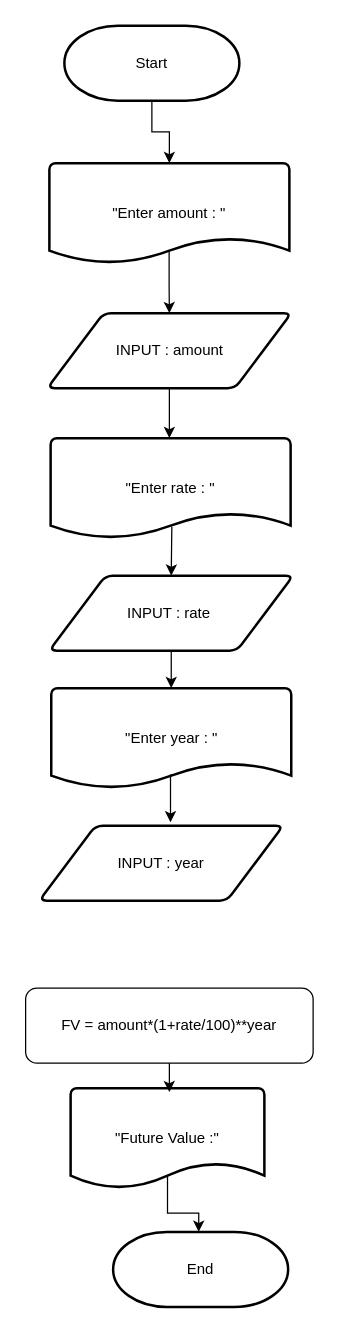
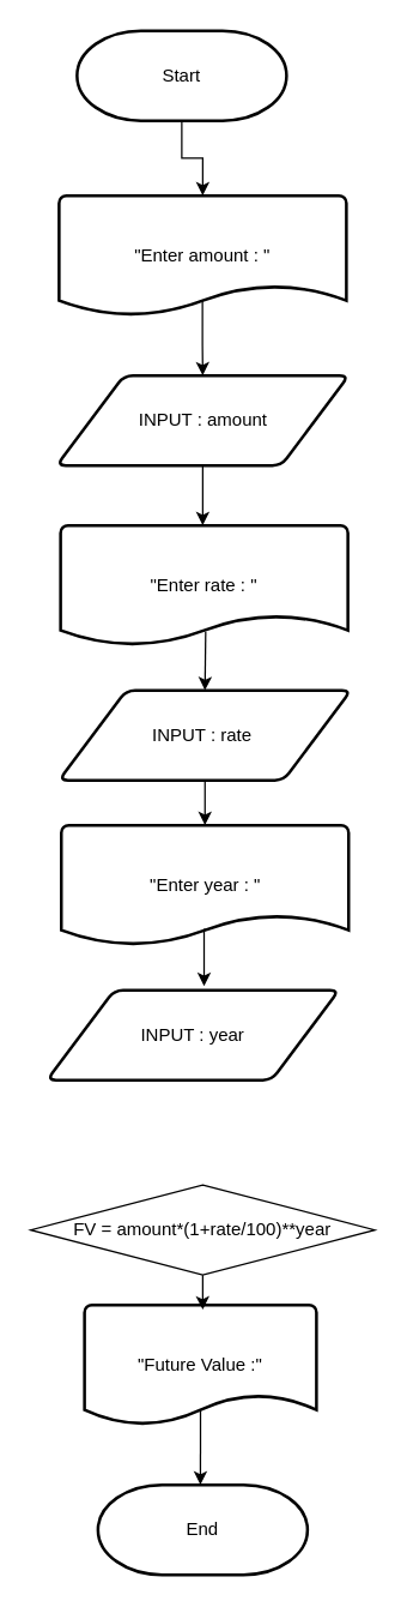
  <mxCell id="0" />
  <mxCell id="1" parent="0" />
  <mxCell id="2" value="Start" style="strokeWidth=2;html=1;shape=mxgraph.flowchart.terminator;whiteSpace=wrap;" parent="1" vertex="1"><mxGeometry x="51" y="20" width="140" height="60" as="geometry" /></mxCell>
  <mxCell id="3" style="edgeStyle=orthogonalEdgeStyle;rounded=0;orthogonalLoop=1;jettySize=auto;html=1;entryX=0.5;entryY=0;entryDx=0;entryDy=0;exitX=0.499;exitY=0.877;exitDx=0;exitDy=0;exitPerimeter=0;" parent="1" source="4" target="6" edge="1"><mxGeometry relative="1" as="geometry" /></mxCell>
  <mxCell id="4" value="&quot;Enter amount : &quot;" style="strokeWidth=2;html=1;shape=mxgraph.flowchart.document2;whiteSpace=wrap;size=0.25;" parent="1" vertex="1"><mxGeometry x="39" y="130" width="192" height="80" as="geometry" /></mxCell>
  <mxCell id="5" style="edgeStyle=orthogonalEdgeStyle;rounded=0;orthogonalLoop=1;jettySize=auto;html=1;exitX=0.5;exitY=1;exitDx=0;exitDy=0;exitPerimeter=0;entryX=0.5;entryY=0;entryDx=0;entryDy=0;entryPerimeter=0;" parent="1" source="2" target="4" edge="1"><mxGeometry relative="1" as="geometry" /></mxCell>
  <mxCell id="6" value="INPUT : amount" style="shape=parallelogram;html=1;strokeWidth=2;perimeter=parallelogramPerimeter;whiteSpace=wrap;rounded=1;arcSize=12;size=0.23;" parent="1" vertex="1"><mxGeometry x="37.5" y="250" width="195" height="60" as="geometry" /></mxCell>
- <mxCell id="7" value="End" style="strokeWidth=2;html=1;shape=mxgraph.flowchart.terminator;whiteSpace=wrap;" parent="1" vertex="1"><mxGeometry x="90" y="985" width="140" height="60" as="geometry" /></mxCell>
+ <mxCell id="7" value="End" style="strokeWidth=2;html=1;shape=mxgraph.flowchart.terminator;whiteSpace=wrap;" parent="1" vertex="1"><mxGeometry x="65" y="990" width="140" height="60" as="geometry" /></mxCell>
  <mxCell id="8" value="&quot;Future Value :&quot;" style="strokeWidth=2;html=1;shape=mxgraph.flowchart.document2;whiteSpace=wrap;size=0.25;" parent="1" vertex="1"><mxGeometry x="56" y="870" width="155" height="80" as="geometry" /></mxCell>
  <mxCell id="9" style="edgeStyle=orthogonalEdgeStyle;rounded=0;orthogonalLoop=1;jettySize=auto;html=1;entryX=0.5;entryY=0;entryDx=0;entryDy=0;entryPerimeter=0;" parent="1" source="6" edge="1"><mxGeometry relative="1" as="geometry"><mxPoint x="135" y="350" as="targetPoint" /></mxGeometry></mxCell>
  <mxCell id="10" style="edgeStyle=orthogonalEdgeStyle;rounded=0;orthogonalLoop=1;jettySize=auto;html=1;entryX=0.489;entryY=0;entryDx=0;entryDy=0;entryPerimeter=0;exitX=0.5;exitY=0.875;exitDx=0;exitDy=0;exitPerimeter=0;" parent="1" source="8" target="7" edge="1"><mxGeometry relative="1" as="geometry" /></mxCell>
  <mxCell id="11" style="edgeStyle=orthogonalEdgeStyle;rounded=0;orthogonalLoop=1;jettySize=auto;html=1;entryX=0.5;entryY=0;entryDx=0;entryDy=0;exitX=0.505;exitY=0.885;exitDx=0;exitDy=0;exitPerimeter=0;" parent="1" source="12" target="13" edge="1"><mxGeometry relative="1" as="geometry" /></mxCell>
  <mxCell id="12" value="&quot;Enter rate : &quot;" style="strokeWidth=2;html=1;shape=mxgraph.flowchart.document2;whiteSpace=wrap;size=0.25;" parent="1" vertex="1"><mxGeometry x="40" y="350" width="192" height="80" as="geometry" /></mxCell>
  <mxCell id="13" value="INPUT : rate&amp;nbsp;" style="shape=parallelogram;html=1;strokeWidth=2;perimeter=parallelogramPerimeter;whiteSpace=wrap;rounded=1;arcSize=12;size=0.23;" parent="1" vertex="1"><mxGeometry x="39" y="460" width="195" height="60" as="geometry" /></mxCell>
  <mxCell id="14" value="&quot;Enter year : &quot;" style="strokeWidth=2;html=1;shape=mxgraph.flowchart.document2;whiteSpace=wrap;size=0.25;" parent="1" vertex="1"><mxGeometry x="40.5" y="550" width="192" height="80" as="geometry" /></mxCell>
- <mxCell id="15" value="FV = amount*(1+rate/100)**year" style="rounded=1;whiteSpace=wrap;html=1;" parent="1" vertex="1"><mxGeometry x="20" y="790" width="230" height="60" as="geometry" /></mxCell>
+ <mxCell id="15" value="FV = amount*(1+rate/100)**year" style="rhombus;whiteSpace=wrap;html=1;" parent="1" vertex="1"><mxGeometry x="20" y="790" width="230" height="60" as="geometry" /></mxCell>
  <mxCell id="16" style="edgeStyle=orthogonalEdgeStyle;rounded=0;orthogonalLoop=1;jettySize=auto;html=1;entryX=0.5;entryY=0;entryDx=0;entryDy=0;entryPerimeter=0;" parent="1" source="13" target="14" edge="1"><mxGeometry relative="1" as="geometry" /></mxCell>
  <mxCell id="17" style="edgeStyle=orthogonalEdgeStyle;rounded=0;orthogonalLoop=1;jettySize=auto;html=1;entryX=0.51;entryY=0.04;entryDx=0;entryDy=0;entryPerimeter=0;" parent="1" source="15" target="8" edge="1"><mxGeometry relative="1" as="geometry" /></mxCell>
  <mxCell id="18" value="INPUT : year" style="shape=parallelogram;html=1;strokeWidth=2;perimeter=parallelogramPerimeter;whiteSpace=wrap;rounded=1;arcSize=12;size=0.23;" vertex="1" parent="1"><mxGeometry x="31" y="660" width="195" height="60" as="geometry" /></mxCell>
  <mxCell id="19" style="edgeStyle=orthogonalEdgeStyle;rounded=0;orthogonalLoop=1;jettySize=auto;html=1;entryX=0.538;entryY=-0.045;entryDx=0;entryDy=0;entryPerimeter=0;exitX=0.503;exitY=0.87;exitDx=0;exitDy=0;exitPerimeter=0;" edge="1" parent="1" source="14" target="18"><mxGeometry relative="1" as="geometry" /></mxCell>
